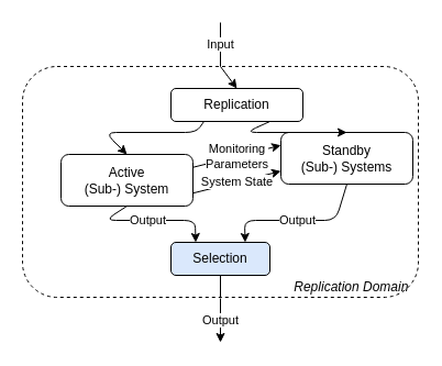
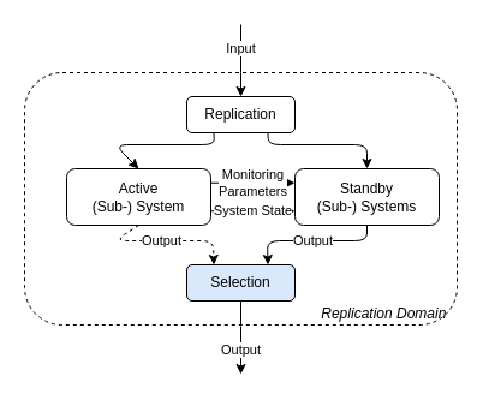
  <mxCell id="0" />
  <mxCell id="1" parent="0" />
  <mxCell id="2" value="&lt;i&gt;Replication Domain &amp;nbsp;&lt;/i&gt;" style="rounded=1;whiteSpace=wrap;html=1;dashed=1;align=right;verticalAlign=bottom;" parent="1" vertex="1"><mxGeometry x="20" y="60" width="360" height="210" as="geometry" /></mxCell>
  <mxCell id="3" value="Active&lt;br&gt;(Sub-) System" style="rounded=1;whiteSpace=wrap;html=1;" parent="1" vertex="1"><mxGeometry x="55" y="140" width="120" height="47" as="geometry" /></mxCell>
- <mxCell id="4" value="Standby&lt;br&gt;(Sub-) Systems" style="rounded=1;whiteSpace=wrap;html=1;" parent="1" vertex="1"><mxGeometry x="255" y="120" width="120" height="47" as="geometry" /></mxCell>
+ <mxCell id="4" value="Standby&lt;br&gt;(Sub-) Systems" style="rounded=1;whiteSpace=wrap;html=1;" parent="1" vertex="1"><mxGeometry x="245" y="140" width="120" height="47" as="geometry" /></mxCell>
  <mxCell id="5" value="Selection" style="rounded=1;whiteSpace=wrap;html=1;fillColor=#dae8fc;" parent="1" vertex="1"><mxGeometry x="155" y="220" width="90" height="30" as="geometry" /></mxCell>
- <mxCell id="6" value="Output" style="endArrow=classic;html=1;entryX=0.25;entryY=0;entryDx=0;entryDy=0;exitX=0.5;exitY=1;exitDx=0;exitDy=0;" parent="1" source="3" target="5" edge="1"><mxGeometry width="50" height="50" relative="1" as="geometry"><mxPoint x="209" y="230" as="sourcePoint" /><mxPoint x="175.5" y="220" as="targetPoint" /><Array as="points"><mxPoint x="95" y="200" /><mxPoint x="177" y="200" /></Array></mxGeometry></mxCell>
+ <mxCell id="6" value="Output" style="endArrow=classic;html=1;entryX=0.25;entryY=0;entryDx=0;entryDy=0;exitX=0.5;exitY=1;exitDx=0;exitDy=0;dashed=1;" parent="1" source="3" target="5" edge="1"><mxGeometry width="50" height="50" relative="1" as="geometry"><mxPoint x="209" y="230" as="sourcePoint" /><mxPoint x="175.5" y="220" as="targetPoint" /><Array as="points"><mxPoint x="95" y="200" /><mxPoint x="177" y="200" /></Array></mxGeometry></mxCell>
  <mxCell id="7" value="Output" style="endArrow=classic;html=1;entryX=0.75;entryY=0;entryDx=0;entryDy=0;exitX=0.5;exitY=1;exitDx=0;exitDy=0;" parent="1" source="4" target="5" edge="1"><mxGeometry width="50" height="50" relative="1" as="geometry"><mxPoint x="209" y="230" as="sourcePoint" /><mxPoint x="220.5" y="220" as="targetPoint" /><Array as="points"><mxPoint x="305" y="200" /><mxPoint x="222" y="200" /></Array></mxGeometry></mxCell>
  <mxCell id="8" value="" style="endArrow=classic;html=1;entryX=0.5;entryY=0;entryDx=0;entryDy=0;exitX=0.25;exitY=1;exitDx=0;exitDy=0;" parent="1" source="13" target="3" edge="1"><mxGeometry width="50" height="50" relative="1" as="geometry"><mxPoint x="200" y="20" as="sourcePoint" /><mxPoint x="259" y="180" as="targetPoint" /><Array as="points"><mxPoint x="178" y="120" /><mxPoint x="95" y="120" /></Array></mxGeometry></mxCell>
  <mxCell id="9" value="" style="endArrow=classic;html=1;entryX=0.5;entryY=0;entryDx=0;entryDy=0;exitX=0.75;exitY=1;exitDx=0;exitDy=0;" parent="1" source="13" target="4" edge="1"><mxGeometry width="50" height="50" relative="1" as="geometry"><mxPoint x="272" y="90" as="sourcePoint" /><mxPoint x="259" y="180" as="targetPoint" /><Array as="points"><mxPoint x="223" y="120" /><mxPoint x="305" y="120" /></Array></mxGeometry></mxCell>
  <mxCell id="10" value="" style="endArrow=none;html=1;exitX=0.5;exitY=1;exitDx=0;exitDy=0;endFill=0;entryX=0.5;entryY=1;entryDx=0;entryDy=0;" parent="1" source="5" target="2" edge="1"><mxGeometry width="50" height="50" relative="1" as="geometry"><mxPoint x="210" y="240" as="sourcePoint" /><mxPoint x="240" y="300" as="targetPoint" /></mxGeometry></mxCell>
  <mxCell id="11" value="Input" style="endArrow=none;html=1;endFill=0;entryX=0.5;entryY=0;entryDx=0;entryDy=0;" parent="1" edge="1" target="2"><mxGeometry width="50" height="50" relative="1" as="geometry"><mxPoint x="200" y="20" as="sourcePoint" /><mxPoint x="390" y="20" as="targetPoint" /></mxGeometry></mxCell>
  <mxCell id="12" value="Output" style="endArrow=classic;html=1;exitX=0.5;exitY=1;exitDx=0;exitDy=0;" parent="1" edge="1"><mxGeometry width="50" height="50" relative="1" as="geometry"><mxPoint x="200" y="271" as="sourcePoint" /><mxPoint x="200" y="311" as="targetPoint" /></mxGeometry></mxCell>
- <mxCell id="13" value="Replication" style="rounded=1;whiteSpace=wrap;html=1;" parent="1" vertex="1"><mxGeometry x="155" y="80" width="120" height="30" as="geometry" /></mxCell>
+ <mxCell id="13" value="Replication" style="rounded=1;whiteSpace=wrap;html=1;" parent="1" vertex="1"><mxGeometry x="155" y="80" width="90" height="30" as="geometry" /></mxCell>
  <mxCell id="14" value="" style="endArrow=none;html=1;exitX=0.5;exitY=0;exitDx=0;exitDy=0;endFill=0;entryX=0.5;entryY=0;entryDx=0;entryDy=0;startArrow=classic;startFill=1;" parent="1" source="13" target="2" edge="1"><mxGeometry width="50" height="50" relative="1" as="geometry"><mxPoint x="210" y="260" as="sourcePoint" /><mxPoint x="220" y="40" as="targetPoint" /></mxGeometry></mxCell>
  <mxCell id="15" value="Monitoring&lt;br&gt;Parameters" style="endArrow=classic;html=1;exitX=1;exitY=0.25;exitDx=0;exitDy=0;entryX=0;entryY=0.25;entryDx=0;entryDy=0;" edge="1" parent="1" source="3" target="4"><mxGeometry width="50" height="50" relative="1" as="geometry"><mxPoint x="220" y="210" as="sourcePoint" /><mxPoint x="210" y="160" as="targetPoint" /></mxGeometry></mxCell>
  <mxCell id="16" value="System State" style="endArrow=none;html=1;exitX=0;exitY=0.75;exitDx=0;exitDy=0;entryX=1;entryY=0.75;entryDx=0;entryDy=0;endFill=0;startArrow=classic;startFill=1;" edge="1" parent="1" source="4" target="3"><mxGeometry width="50" height="50" relative="1" as="geometry"><mxPoint x="460" y="240" as="sourcePoint" /><mxPoint x="290" y="350" as="targetPoint" /></mxGeometry></mxCell>
